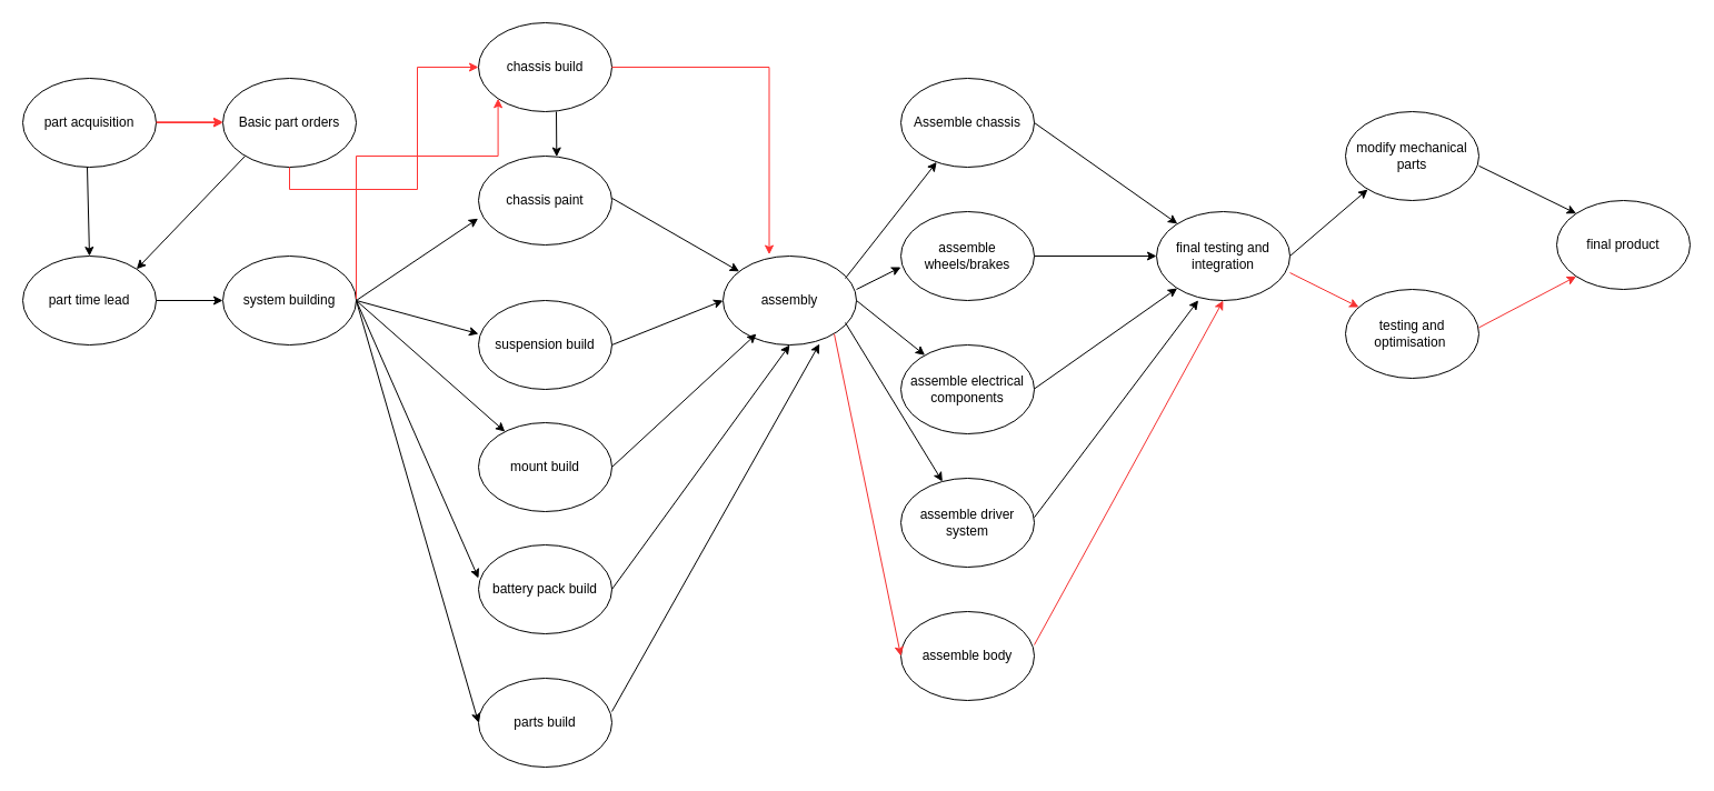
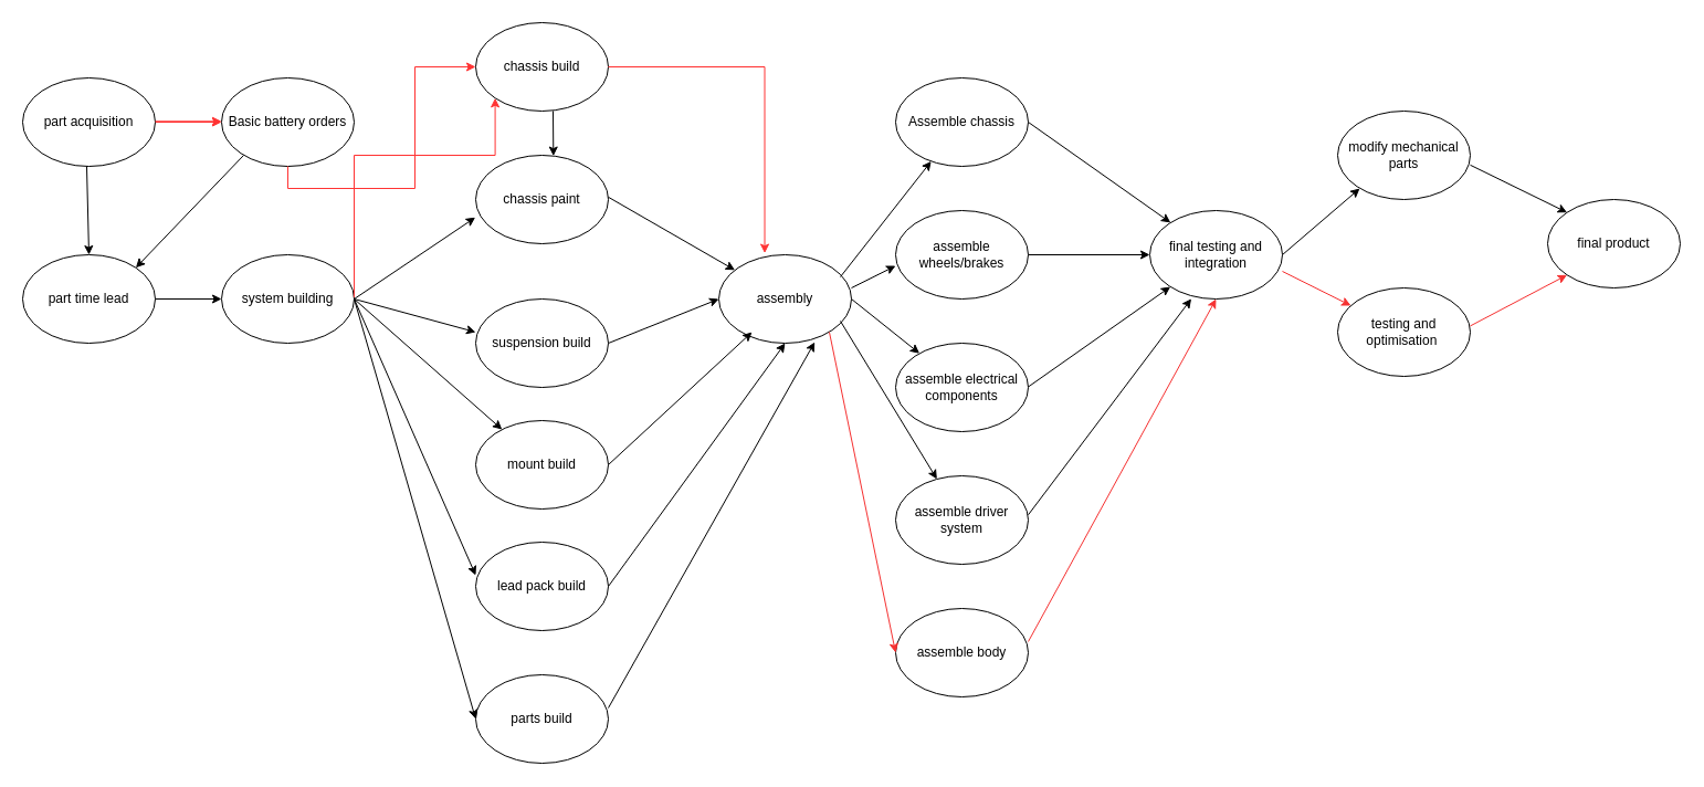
  <mxCell id="0" />
  <mxCell id="1" parent="0" />
- <mxCell id="2" value="Basic part orders" style="ellipse;whiteSpace=wrap;html=1;" vertex="1" parent="1"><mxGeometry x="200" y="70" width="120" height="80" as="geometry" /></mxCell>
+ <mxCell id="2" value="Basic battery orders" style="ellipse;whiteSpace=wrap;html=1;" vertex="1" parent="1"><mxGeometry x="200" y="70" width="120" height="80" as="geometry" /></mxCell>
  <mxCell id="3" value="part time lead" style="ellipse;whiteSpace=wrap;html=1;" vertex="1" parent="1"><mxGeometry x="20" y="230" width="120" height="80" as="geometry" /></mxCell>
  <mxCell id="4" value="chassis build" style="ellipse;whiteSpace=wrap;html=1;" vertex="1" parent="1"><mxGeometry x="430" y="20" width="120" height="80" as="geometry" /></mxCell>
  <mxCell id="5" value="chassis paint" style="ellipse;whiteSpace=wrap;html=1;" vertex="1" parent="1"><mxGeometry x="430" y="140" width="120" height="80" as="geometry" /></mxCell>
  <mxCell id="6" value="suspension build" style="ellipse;whiteSpace=wrap;html=1;" vertex="1" parent="1"><mxGeometry x="430" y="270" width="120" height="80" as="geometry" /></mxCell>
  <mxCell id="7" value="mount build" style="ellipse;whiteSpace=wrap;html=1;" vertex="1" parent="1"><mxGeometry x="430" y="380" width="120" height="80" as="geometry" /></mxCell>
- <mxCell id="8" value="battery pack build" style="ellipse;whiteSpace=wrap;html=1;" vertex="1" parent="1"><mxGeometry x="430" y="490" width="120" height="80" as="geometry" /></mxCell>
+ <mxCell id="8" value="lead pack build" style="ellipse;whiteSpace=wrap;html=1;" vertex="1" parent="1"><mxGeometry x="430" y="490" width="120" height="80" as="geometry" /></mxCell>
  <mxCell id="9" value="parts build" style="ellipse;whiteSpace=wrap;html=1;" vertex="1" parent="1"><mxGeometry x="430" y="610" width="120" height="80" as="geometry" /></mxCell>
  <mxCell id="10" value="Assemble chassis" style="ellipse;whiteSpace=wrap;html=1;" vertex="1" parent="1"><mxGeometry x="810" y="70" width="120" height="80" as="geometry" /></mxCell>
  <mxCell id="11" value="assemble wheels/brakes" style="ellipse;whiteSpace=wrap;html=1;" vertex="1" parent="1"><mxGeometry x="810" y="190" width="120" height="80" as="geometry" /></mxCell>
  <mxCell id="12" value="assemble electrical components" style="ellipse;whiteSpace=wrap;html=1;" vertex="1" parent="1"><mxGeometry x="810" y="310" width="120" height="80" as="geometry" /></mxCell>
  <mxCell id="13" value="assemble driver system" style="ellipse;whiteSpace=wrap;html=1;" vertex="1" parent="1"><mxGeometry x="810" y="430" width="120" height="80" as="geometry" /></mxCell>
  <mxCell id="14" value="assemble body" style="ellipse;whiteSpace=wrap;html=1;" vertex="1" parent="1"><mxGeometry x="810" y="550" width="120" height="80" as="geometry" /></mxCell>
  <mxCell id="15" value="" style="edgeStyle=orthogonalEdgeStyle;rounded=0;orthogonalLoop=1;jettySize=auto;html=1;strokeColor=#FF3333;" edge="1" parent="1" source="16" target="2"><mxGeometry relative="1" as="geometry" /></mxCell>
  <mxCell id="16" value="part acquisition" style="ellipse;whiteSpace=wrap;html=1;" vertex="1" parent="1"><mxGeometry x="20" y="70" width="120" height="80" as="geometry" /></mxCell>
  <mxCell id="17" value="" style="endArrow=classic;html=1;rounded=0;entryX=0.5;entryY=0;entryDx=0;entryDy=0;" edge="1" parent="1" target="3"><mxGeometry width="50" height="50" relative="1" as="geometry"><mxPoint x="78" y="150" as="sourcePoint" /><mxPoint x="110" y="227" as="targetPoint" /></mxGeometry></mxCell>
  <mxCell id="18" value="system building" style="ellipse;whiteSpace=wrap;html=1;" vertex="1" parent="1"><mxGeometry x="200" y="230" width="120" height="80" as="geometry" /></mxCell>
  <mxCell id="19" value="" style="endArrow=classic;html=1;rounded=0;entryX=0;entryY=0.5;entryDx=0;entryDy=0;" edge="1" parent="1" target="18"><mxGeometry width="50" height="50" relative="1" as="geometry"><mxPoint x="140" y="270" as="sourcePoint" /><mxPoint x="190" y="220" as="targetPoint" /></mxGeometry></mxCell>
  <mxCell id="20" value="" style="endArrow=classic;html=1;rounded=0;entryX=-0.003;entryY=0.703;entryDx=0;entryDy=0;entryPerimeter=0;" edge="1" parent="1" target="5"><mxGeometry width="50" height="50" relative="1" as="geometry"><mxPoint x="320" y="270" as="sourcePoint" /><mxPoint x="370" y="220" as="targetPoint" /></mxGeometry></mxCell>
  <mxCell id="21" value="" style="endArrow=classic;html=1;rounded=0;entryX=0;entryY=0.375;entryDx=0;entryDy=0;entryPerimeter=0;exitX=1;exitY=0.5;exitDx=0;exitDy=0;" edge="1" parent="1" source="18" target="6"><mxGeometry width="50" height="50" relative="1" as="geometry"><mxPoint x="330" y="280" as="sourcePoint" /><mxPoint x="439.64" y="206.24" as="targetPoint" /></mxGeometry></mxCell>
  <mxCell id="22" value="" style="endArrow=classic;html=1;rounded=0;exitX=1;exitY=0.5;exitDx=0;exitDy=0;" edge="1" parent="1" target="7"><mxGeometry width="50" height="50" relative="1" as="geometry"><mxPoint x="320" y="270" as="sourcePoint" /><mxPoint x="430" y="300" as="targetPoint" /></mxGeometry></mxCell>
  <mxCell id="23" value="" style="endArrow=classic;html=1;rounded=0;entryX=0;entryY=0.375;entryDx=0;entryDy=0;entryPerimeter=0;exitX=1;exitY=0.5;exitDx=0;exitDy=0;" edge="1" parent="1" target="8"><mxGeometry width="50" height="50" relative="1" as="geometry"><mxPoint x="320" y="270" as="sourcePoint" /><mxPoint x="430" y="300" as="targetPoint" /></mxGeometry></mxCell>
  <mxCell id="24" value="assembly&lt;br&gt;" style="ellipse;whiteSpace=wrap;html=1;" vertex="1" parent="1"><mxGeometry x="650" y="230" width="120" height="80" as="geometry" /></mxCell>
  <mxCell id="25" value="" style="endArrow=classic;html=1;rounded=0;" edge="1" parent="1" target="24"><mxGeometry width="50" height="50" relative="1" as="geometry"><mxPoint x="550" y="177.84" as="sourcePoint" /><mxPoint x="686.36" y="350" as="targetPoint" /></mxGeometry></mxCell>
  <mxCell id="26" value="" style="endArrow=classic;html=1;rounded=0;entryX=0;entryY=0.5;entryDx=0;entryDy=0;" edge="1" parent="1" target="24"><mxGeometry width="50" height="50" relative="1" as="geometry"><mxPoint x="550" y="310" as="sourcePoint" /><mxPoint x="664.565" y="376.035" as="targetPoint" /></mxGeometry></mxCell>
  <mxCell id="27" value="" style="endArrow=classic;html=1;rounded=0;" edge="1" parent="1"><mxGeometry width="50" height="50" relative="1" as="geometry"><mxPoint x="550" y="420" as="sourcePoint" /><mxPoint x="680" y="300" as="targetPoint" /></mxGeometry></mxCell>
  <mxCell id="28" value="" style="endArrow=classic;html=1;rounded=0;entryX=0.5;entryY=1;entryDx=0;entryDy=0;" edge="1" parent="1" target="24"><mxGeometry width="50" height="50" relative="1" as="geometry"><mxPoint x="550" y="530" as="sourcePoint" /><mxPoint x="680" y="410" as="targetPoint" /></mxGeometry></mxCell>
  <mxCell id="29" value="" style="endArrow=classic;html=1;rounded=0;entryX=0.723;entryY=0.988;entryDx=0;entryDy=0;entryPerimeter=0;" edge="1" parent="1" target="24"><mxGeometry width="50" height="50" relative="1" as="geometry"><mxPoint x="550" y="640" as="sourcePoint" /><mxPoint x="710" y="420" as="targetPoint" /></mxGeometry></mxCell>
  <mxCell id="30" value="" style="endArrow=classic;html=1;rounded=0;entryX=0;entryY=0.5;entryDx=0;entryDy=0;exitX=1;exitY=0.5;exitDx=0;exitDy=0;" edge="1" parent="1" target="9"><mxGeometry width="50" height="50" relative="1" as="geometry"><mxPoint x="320" y="270" as="sourcePoint" /><mxPoint x="430" y="520" as="targetPoint" /></mxGeometry></mxCell>
  <mxCell id="31" value="" style="endArrow=classic;html=1;rounded=0;" edge="1" parent="1"><mxGeometry width="50" height="50" relative="1" as="geometry"><mxPoint x="770" y="260" as="sourcePoint" /><mxPoint x="810" y="240" as="targetPoint" /></mxGeometry></mxCell>
  <mxCell id="32" value="" style="endArrow=classic;html=1;rounded=0;" edge="1" parent="1" target="10"><mxGeometry width="50" height="50" relative="1" as="geometry"><mxPoint x="760" y="250" as="sourcePoint" /><mxPoint x="800" y="230" as="targetPoint" /></mxGeometry></mxCell>
  <mxCell id="33" value="" style="endArrow=classic;html=1;rounded=0;" edge="1" parent="1" target="12"><mxGeometry width="50" height="50" relative="1" as="geometry"><mxPoint x="770" y="270" as="sourcePoint" /><mxPoint x="852.16" y="165.433" as="targetPoint" /></mxGeometry></mxCell>
  <mxCell id="34" value="" style="endArrow=classic;html=1;rounded=0;" edge="1" parent="1" target="13"><mxGeometry width="50" height="50" relative="1" as="geometry"><mxPoint x="760" y="290" as="sourcePoint" /><mxPoint x="821.589" y="339.271" as="targetPoint" /></mxGeometry></mxCell>
  <mxCell id="35" value="final testing and integration" style="ellipse;whiteSpace=wrap;html=1;" vertex="1" parent="1"><mxGeometry x="1040" y="190" width="120" height="80" as="geometry" /></mxCell>
  <mxCell id="36" value="" style="endArrow=classic;html=1;rounded=0;" edge="1" parent="1" target="35"><mxGeometry width="50" height="50" relative="1" as="geometry"><mxPoint x="930" y="110" as="sourcePoint" /><mxPoint x="980" y="60" as="targetPoint" /></mxGeometry></mxCell>
  <mxCell id="37" value="" style="endArrow=classic;html=1;rounded=0;entryX=0;entryY=0.5;entryDx=0;entryDy=0;" edge="1" parent="1" target="35"><mxGeometry width="50" height="50" relative="1" as="geometry"><mxPoint x="930" y="230" as="sourcePoint" /><mxPoint x="1058.803" y="320.919" as="targetPoint" /></mxGeometry></mxCell>
  <mxCell id="38" value="" style="endArrow=classic;html=1;rounded=0;" edge="1" parent="1" target="35"><mxGeometry width="50" height="50" relative="1" as="geometry"><mxPoint x="930" y="349.5" as="sourcePoint" /><mxPoint x="1040" y="349.5" as="targetPoint" /></mxGeometry></mxCell>
  <mxCell id="39" value="" style="endArrow=classic;html=1;rounded=0;entryX=0.313;entryY=0.998;entryDx=0;entryDy=0;entryPerimeter=0;" edge="1" parent="1" target="35"><mxGeometry width="50" height="50" relative="1" as="geometry"><mxPoint x="930" y="465.27" as="sourcePoint" /><mxPoint x="1058.621" y="374.736" as="targetPoint" /></mxGeometry></mxCell>
  <mxCell id="40" value="" style="endArrow=classic;html=1;rounded=0;" edge="1" parent="1"><mxGeometry width="50" height="50" relative="1" as="geometry"><mxPoint x="1160" y="230" as="sourcePoint" /><mxPoint x="1230" y="170" as="targetPoint" /></mxGeometry></mxCell>
  <mxCell id="41" value="modify mechanical parts" style="ellipse;whiteSpace=wrap;html=1;" vertex="1" parent="1"><mxGeometry x="1210" y="100" width="120" height="80" as="geometry" /></mxCell>
  <mxCell id="42" value="testing and optimisation&amp;nbsp;" style="ellipse;whiteSpace=wrap;html=1;" vertex="1" parent="1"><mxGeometry x="1210" y="260" width="120" height="80" as="geometry" /></mxCell>
  <mxCell id="43" value="final product" style="ellipse;whiteSpace=wrap;html=1;" vertex="1" parent="1"><mxGeometry x="1400" y="180" width="120" height="80" as="geometry" /></mxCell>
  <mxCell id="44" value="" style="endArrow=classic;html=1;rounded=0;entryX=0;entryY=0;entryDx=0;entryDy=0;" edge="1" parent="1" target="43"><mxGeometry width="50" height="50" relative="1" as="geometry"><mxPoint x="1330" y="148.82" as="sourcePoint" /><mxPoint x="1414.63" y="99.995" as="targetPoint" /></mxGeometry></mxCell>
  <mxCell id="45" style="edgeStyle=orthogonalEdgeStyle;rounded=0;orthogonalLoop=1;jettySize=auto;html=1;exitX=1;exitY=0.5;exitDx=0;exitDy=0;strokeColor=#FF3333;" edge="1" parent="1"><mxGeometry relative="1" as="geometry"><mxPoint x="140" y="109.29" as="sourcePoint" /><mxPoint x="200" y="109.29" as="targetPoint" /></mxGeometry></mxCell>
  <mxCell id="46" style="edgeStyle=orthogonalEdgeStyle;rounded=0;orthogonalLoop=1;jettySize=auto;html=1;strokeColor=#FF3333;exitX=0.5;exitY=1;exitDx=0;exitDy=0;" edge="1" parent="1" source="2" target="4"><mxGeometry relative="1" as="geometry"><mxPoint x="260" y="160" as="sourcePoint" /><mxPoint x="360" y="150" as="targetPoint" /></mxGeometry></mxCell>
  <mxCell id="47" style="edgeStyle=orthogonalEdgeStyle;rounded=0;orthogonalLoop=1;jettySize=auto;html=1;exitX=1;exitY=0.5;exitDx=0;exitDy=0;strokeColor=#FF3333;entryX=0;entryY=1;entryDx=0;entryDy=0;" edge="1" parent="1" target="4"><mxGeometry relative="1" as="geometry"><mxPoint x="320" y="268.57" as="sourcePoint" /><mxPoint x="380" y="268.57" as="targetPoint" /><Array as="points"><mxPoint x="320" y="140" /><mxPoint x="448" y="140" /></Array></mxGeometry></mxCell>
  <mxCell id="48" style="edgeStyle=orthogonalEdgeStyle;rounded=0;orthogonalLoop=1;jettySize=auto;html=1;exitX=1;exitY=0.5;exitDx=0;exitDy=0;entryX=0.346;entryY=-0.018;entryDx=0;entryDy=0;strokeColor=#FF3333;entryPerimeter=0;" edge="1" parent="1" source="4" target="24"><mxGeometry relative="1" as="geometry"><mxPoint x="560" y="59.29" as="sourcePoint" /><mxPoint x="670" y="59.29" as="targetPoint" /></mxGeometry></mxCell>
  <mxCell id="49" value="" style="endArrow=classic;html=1;rounded=0;strokeColor=#000000;entryX=0.586;entryY=0.007;entryDx=0;entryDy=0;entryPerimeter=0;" edge="1" parent="1" target="5"><mxGeometry width="50" height="50" relative="1" as="geometry"><mxPoint x="500" y="100" as="sourcePoint" /><mxPoint x="550" y="50" as="targetPoint" /></mxGeometry></mxCell>
  <mxCell id="50" value="" style="endArrow=classic;html=1;rounded=0;strokeColor=#000000;entryX=1;entryY=0;entryDx=0;entryDy=0;" edge="1" parent="1" target="3"><mxGeometry width="50" height="50" relative="1" as="geometry"><mxPoint x="220" y="140" as="sourcePoint" /><mxPoint x="270" y="90" as="targetPoint" /></mxGeometry></mxCell>
  <mxCell id="51" value="" style="endArrow=classic;html=1;rounded=0;strokeColor=#F53131;entryX=0;entryY=0.5;entryDx=0;entryDy=0;" edge="1" parent="1" target="14"><mxGeometry width="50" height="50" relative="1" as="geometry"><mxPoint x="750" y="300" as="sourcePoint" /><mxPoint x="800" y="250" as="targetPoint" /></mxGeometry></mxCell>
  <mxCell id="52" value="" style="endArrow=classic;html=1;rounded=0;strokeColor=#F53131;entryX=0.5;entryY=1;entryDx=0;entryDy=0;" edge="1" parent="1" target="35"><mxGeometry width="50" height="50" relative="1" as="geometry"><mxPoint x="930" y="580" as="sourcePoint" /><mxPoint x="980" y="530" as="targetPoint" /></mxGeometry></mxCell>
  <mxCell id="53" value="" style="endArrow=classic;html=1;rounded=0;strokeColor=#F53131;" edge="1" parent="1" target="42"><mxGeometry width="50" height="50" relative="1" as="geometry"><mxPoint x="1160" y="245" as="sourcePoint" /><mxPoint x="1210" y="195" as="targetPoint" /></mxGeometry></mxCell>
  <mxCell id="54" value="" style="endArrow=classic;html=1;rounded=0;strokeColor=#F53131;entryX=0;entryY=1;entryDx=0;entryDy=0;" edge="1" parent="1" target="43"><mxGeometry width="50" height="50" relative="1" as="geometry"><mxPoint x="1330" y="294.4" as="sourcePoint" /><mxPoint x="1391.775" y="325.601" as="targetPoint" /></mxGeometry></mxCell>
